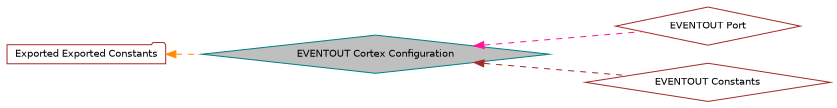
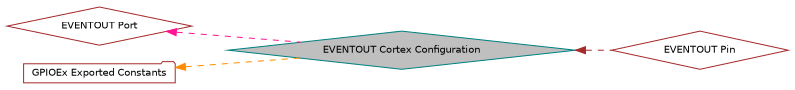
  digraph {
    rankdir=LR
    node [color=brown fillcolor=white fontname=Helvetica fontsize=10 shape=diamond style=filled]
    edge [dir=back fontname=Helvetica fontsize=10 labelfontname=Helvetica labelfontsize=10 shape=plaintext style=dashed]
    n1 [color=teal fillcolor=grey75 fontcolor=black height=0.2 label="EVENTOUT Cortex Configuration" width=0.4]
    n2 [height=0.2 label="EVENTOUT Port" width=0.4]
-   n3 [height=0.2 label="EVENTOUT Constants" width=0.4]
-   n4 [height=0.2 label="Exported Exported Constants" shape=folder width=0.4]
-   n1 -> n2 [color=deeppink]
+   n3 [height=0.2 label="EVENTOUT Pin" width=0.4]
+   n4 [height=0.2 label="GPIOEx Exported Constants" shape=folder width=0.4]
+   n2 -> n1 [color=deeppink]
    n1 -> n3 [color=brown]
    n4 -> n1 [color=darkorange]
  }
